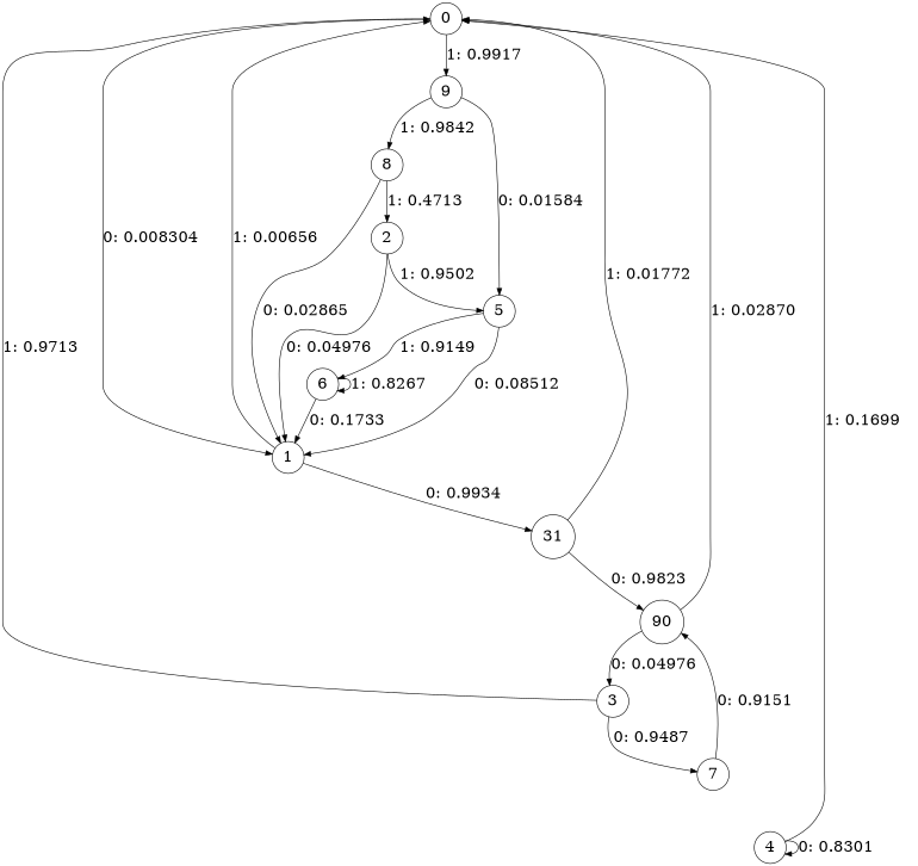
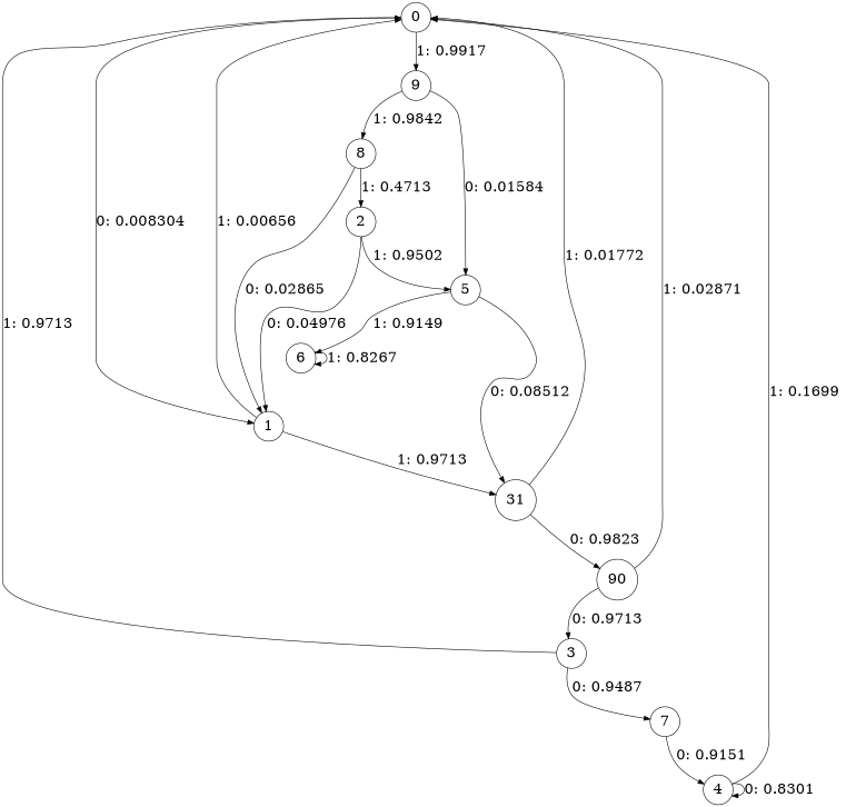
  digraph {
    node [fontsize=24 shape=circle]
    edge [fontsize=24]
    0
    1
    9
    n4 [label=31]
    8
    5
    n7 [label=90]
    2
    3
    6
    7
    4
    0 -> 1 [label="0: 0.008304  "]
    0 -> 9 [label="1: 0.9917   "]
    1 -> 0 [label="1: 0.00656  "]
-   1 -> n4 [label="0: 0.9934   "]
+   1 -> n4 [label="1: 0.9713   "]
    9 -> 8 [label="1: 0.9842   "]
    9 -> 5 [label="0: 0.01584  "]
    n4 -> 0 [label="1: 0.01772  "]
    n4 -> n7 [label="0: 0.9823   "]
    8 -> 1 [label="0: 0.02865  "]
    8 -> 2 [label="1: 0.4713   "]
-   5 -> 1 [label="0: 0.08512  "]
+   5 -> n4 [label="0: 0.08512  "]
    5 -> 6 [label="1: 0.9149   "]
-   n7 -> 0 [label="1: 0.02870  "]
-   n7 -> 3 [label="0: 0.04976  "]
+   n7 -> 0 [label="1: 0.02871  "]
+   n7 -> 3 [label="0: 0.9713   "]
    2 -> 1 [label="0: 0.04976  "]
    2 -> 5 [label="1: 0.9502   "]
    3 -> 0 [label="1: 0.9713   "]
    3 -> 7 [label="0: 0.9487   "]
-   6 -> 1 [label="0: 0.1733   "]
    6 -> 6 [label="1: 0.8267   "]
-   7 -> n7 [label="0: 0.9151   "]
+   7 -> 4 [label="0: 0.9151   "]
    4 -> 0 [label="1: 0.1699   "]
    4 -> 4 [label="0: 0.8301   "]
  }
